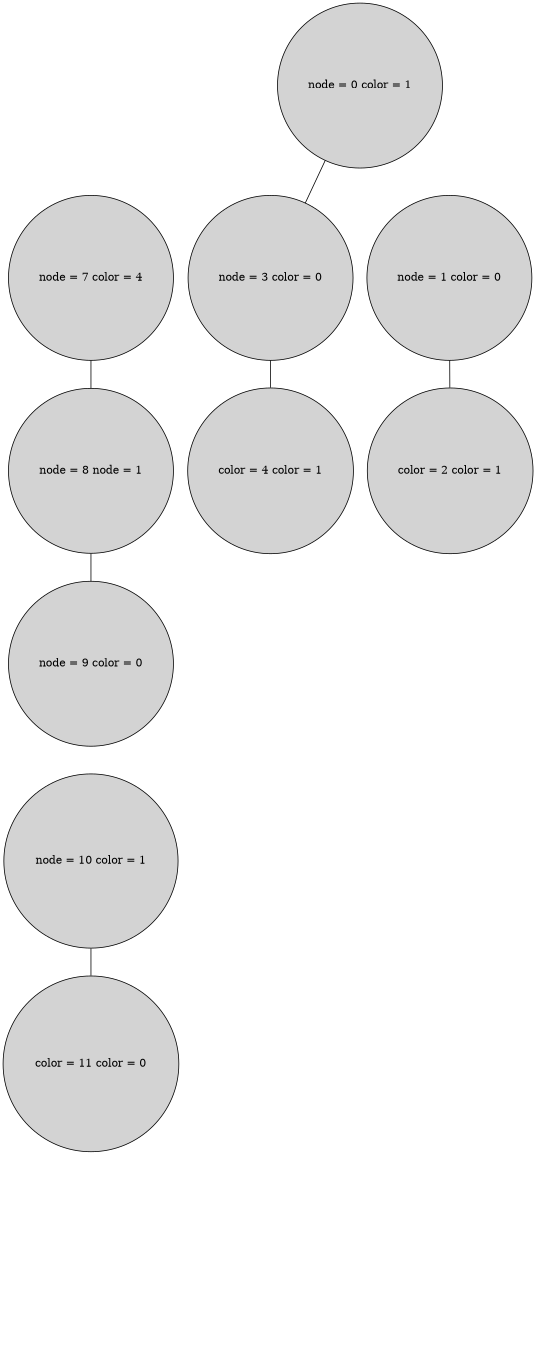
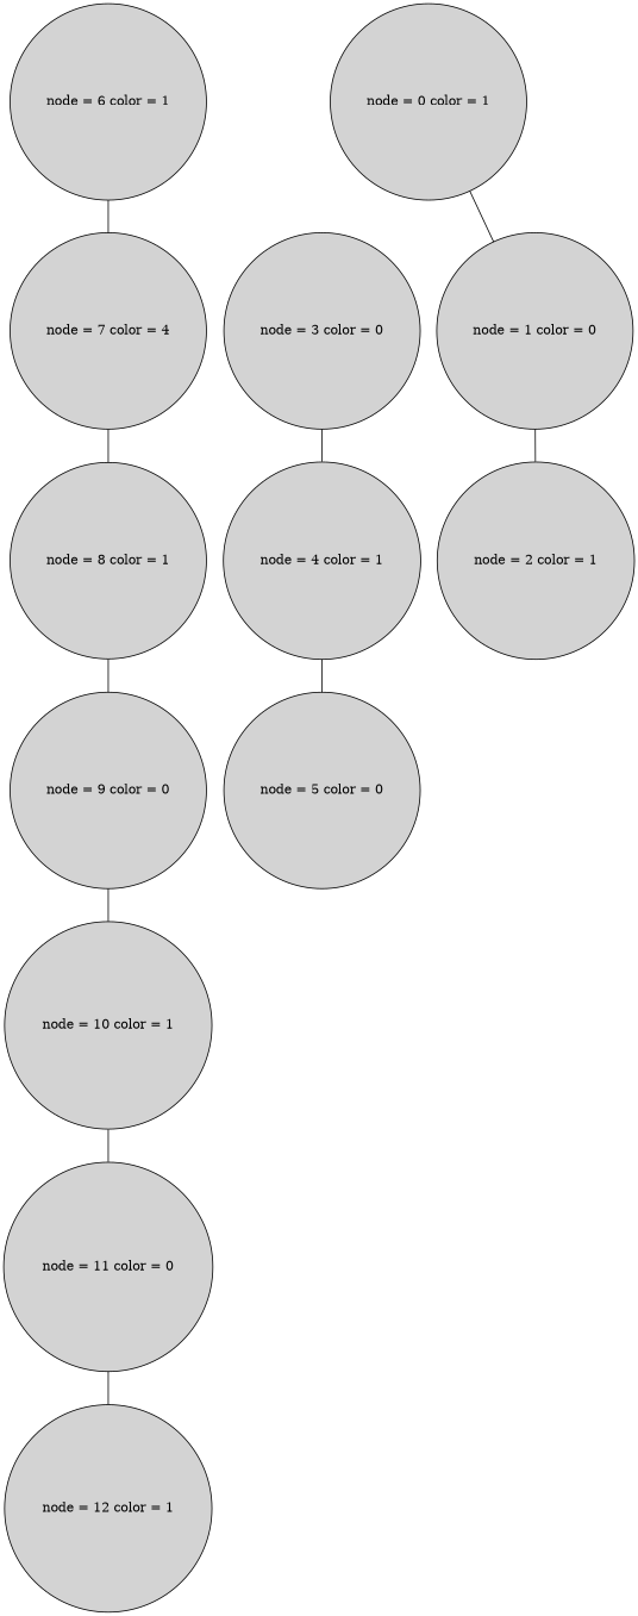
  graph {
    splines=true
    node [shape=circle style=filled]
-   n1 [height=0.4 label="color = 11 color = 0"]
+   n1 [height=0.4 label="node = 11 color = 0"]
+   n2 [height=0.4 label="node = 12 color = 1"]
    n3 [height=0.4 label="node = 3 color = 0"]
-   n4 [height=0.4 label="color = 4 color = 1"]
-   n6 [height=0.4 label="color = 2 color = 1"]
+   n4 [height=0.4 label="node = 4 color = 1"]
+   n5 [height=0.4 label="node = 5 color = 0"]
+   n6 [height=0.4 label="node = 2 color = 1"]
    n7 [height=0.4 label="node = 10 color = 1"]
    n8 [height=0.4 label="node = 1 color = 0"]
    n9 [height=0.4 label="node = 0 color = 1"]
    n10 [height=0.4 label="node = 7 color = 4"]
-   n11 [height=0.4 label="node = 8 node = 1"]
+   n11 [height=0.4 label="node = 8 color = 1"]
    n12 [height=0.4 label="node = 9 color = 0"]
+   n13 [height=0.4 label="node = 6 color = 1"]
+   n1 -- n2
    n3 -- n4
+   n4 -- n5
    n7 -- n1
    n8 -- n6
-   n9 -- n3
+   n9 -- n8
    n10 -- n11
    n11 -- n12
+   n12 -- n7
+   n13 -- n10
  }
